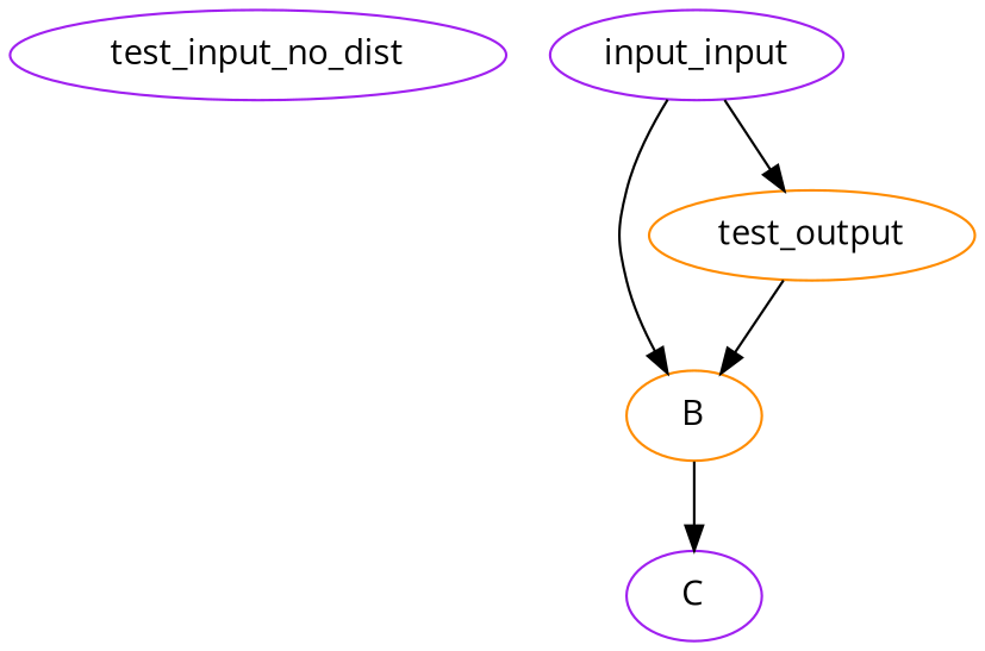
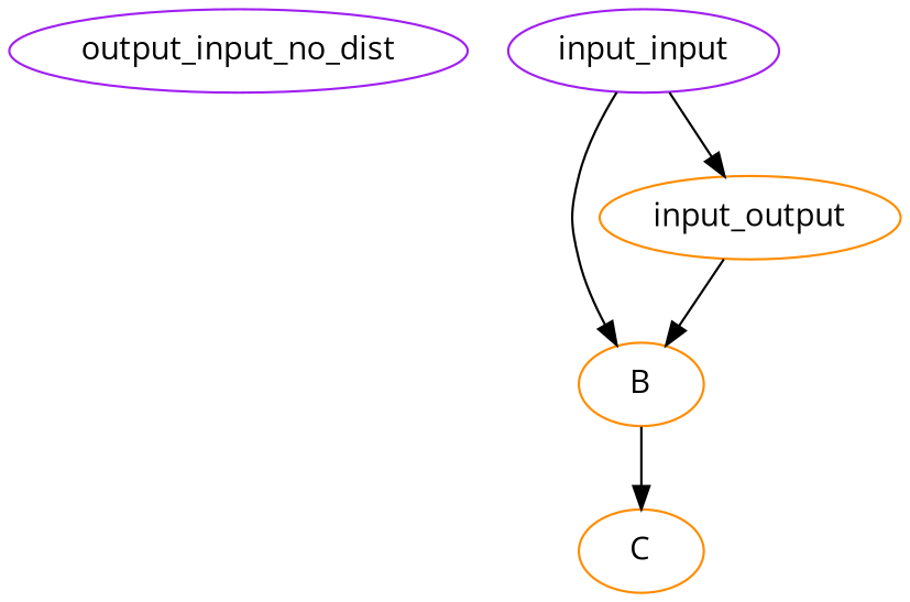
  digraph {
    fontname="Open Sans"
    node [color=darkorange fontname="Open Sans"]
    edge [fontname="Open Sans"]
-   test_input_no_dist [color=purple]
+   test_input_no_dist [color=purple label=output_input_no_dist]
    n2 [color=purple label=input_input]
    B
-   test_output
-   C [color=purple]
+   test_output [label=input_output]
+   C
    n2 -> B
    n2 -> test_output
    B -> C
    test_output -> B
  }
